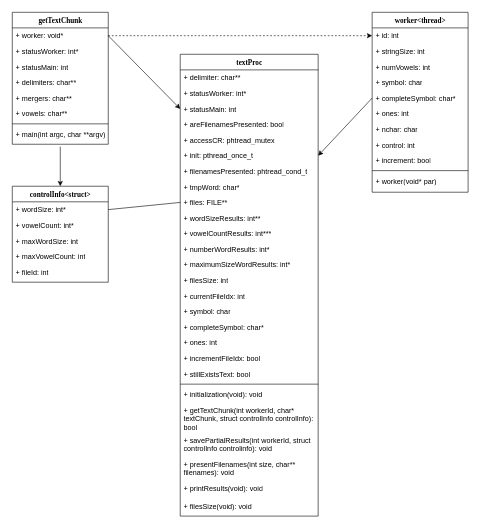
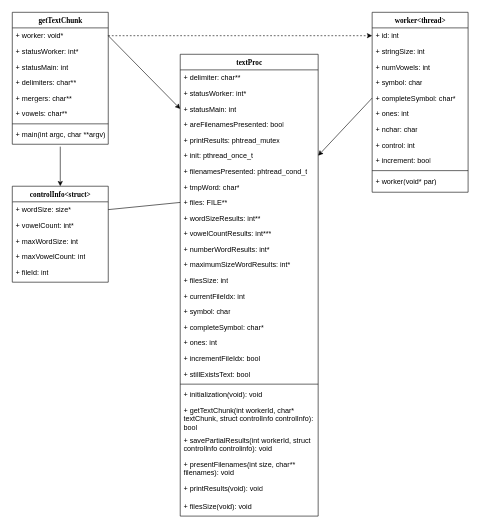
  <mxCell id="0" />
  <mxCell id="1" parent="0" />
  <mxCell id="2" value="getTextChunk" style="swimlane;html=1;fontStyle=1;align=center;verticalAlign=top;childLayout=stackLayout;horizontal=1;startSize=26;horizontalStack=0;resizeParent=1;resizeLast=0;collapsible=1;marginBottom=0;swimlaneFillColor=#ffffff;rounded=0;shadow=0;comic=0;labelBackgroundColor=none;strokeWidth=1;fillColor=none;fontFamily=Verdana;fontSize=12" vertex="1" parent="1"><mxGeometry y="20" width="160" height="220" as="geometry" x="20"><mxRectangle x="520" y="-840" width="90" height="26" as="alternateBounds" /></mxGeometry></mxCell>
  <mxCell id="3" value="+ worker: void*" style="text;html=1;strokeColor=none;fillColor=none;align=left;verticalAlign=top;spacingLeft=4;spacingRight=4;whiteSpace=wrap;overflow=hidden;rotatable=0;points=[[0,0.5],[1,0.5]];portConstraint=eastwest;" vertex="1" parent="2"><mxGeometry y="26" width="160" height="26" as="geometry" /></mxCell>
  <mxCell id="4" value="+ statusWorker: int*" style="text;html=1;strokeColor=none;fillColor=none;align=left;verticalAlign=top;spacingLeft=4;spacingRight=4;whiteSpace=wrap;overflow=hidden;rotatable=0;points=[[0,0.5],[1,0.5]];portConstraint=eastwest;" vertex="1" parent="2"><mxGeometry y="52" width="160" height="26" as="geometry" /></mxCell>
  <mxCell id="5" value="+ statusMain: int" style="text;html=1;strokeColor=none;fillColor=none;align=left;verticalAlign=top;spacingLeft=4;spacingRight=4;whiteSpace=wrap;overflow=hidden;rotatable=0;points=[[0,0.5],[1,0.5]];portConstraint=eastwest;" vertex="1" parent="2"><mxGeometry y="78" width="160" height="26" as="geometry" /></mxCell>
  <mxCell id="6" value="+ delimiters: char**" style="text;html=1;strokeColor=none;fillColor=none;align=left;verticalAlign=top;spacingLeft=4;spacingRight=4;whiteSpace=wrap;overflow=hidden;rotatable=0;points=[[0,0.5],[1,0.5]];portConstraint=eastwest;" vertex="1" parent="2"><mxGeometry y="104" width="160" height="26" as="geometry" /></mxCell>
  <mxCell id="7" value="+ mergers: char**&lt;br&gt;" style="text;html=1;strokeColor=none;fillColor=none;align=left;verticalAlign=top;spacingLeft=4;spacingRight=4;whiteSpace=wrap;overflow=hidden;rotatable=0;points=[[0,0.5],[1,0.5]];portConstraint=eastwest;" vertex="1" parent="2"><mxGeometry y="130" width="160" height="26" as="geometry" /></mxCell>
  <mxCell id="8" value="+ vowels: char**" style="text;html=1;strokeColor=none;fillColor=none;align=left;verticalAlign=top;spacingLeft=4;spacingRight=4;whiteSpace=wrap;overflow=hidden;rotatable=0;points=[[0,0.5],[1,0.5]];portConstraint=eastwest;" vertex="1" parent="2"><mxGeometry y="156" width="160" height="26" as="geometry" /></mxCell>
  <mxCell id="9" value="" style="line;html=1;strokeWidth=1;fillColor=none;align=left;verticalAlign=middle;spacingTop=-1;spacingLeft=3;spacingRight=3;rotatable=0;labelPosition=right;points=[];portConstraint=eastwest;" vertex="1" parent="2"><mxGeometry y="182" width="160" height="8" as="geometry" /></mxCell>
  <mxCell id="10" value="+ main(int argc, char **argv)" style="text;html=1;strokeColor=none;fillColor=none;align=left;verticalAlign=top;spacingLeft=4;spacingRight=4;whiteSpace=wrap;overflow=hidden;rotatable=0;points=[[0,0.5],[1,0.5]];portConstraint=eastwest;" vertex="1" parent="2"><mxGeometry y="190" width="160" height="30" as="geometry" /></mxCell>
  <mxCell id="11" value="controlInfo&amp;lt;struct&amp;gt;" style="swimlane;html=1;fontStyle=1;align=center;verticalAlign=top;childLayout=stackLayout;horizontal=1;startSize=26;horizontalStack=0;resizeParent=1;resizeLast=0;collapsible=1;marginBottom=0;swimlaneFillColor=#ffffff;rounded=0;shadow=0;comic=0;labelBackgroundColor=none;strokeWidth=1;fillColor=none;fontFamily=Verdana;fontSize=12" vertex="1" parent="1"><mxGeometry y="310" width="160" height="160" as="geometry" x="20" /></mxCell>
- <mxCell id="12" value="+ wordSize: int*" style="text;html=1;strokeColor=none;fillColor=none;align=left;verticalAlign=top;spacingLeft=4;spacingRight=4;whiteSpace=wrap;overflow=hidden;rotatable=0;points=[[0,0.5],[1,0.5]];portConstraint=eastwest;" vertex="1" parent="11"><mxGeometry y="26" width="160" height="26" as="geometry" /></mxCell>
+ <mxCell id="12" value="+ wordSize: size*" style="text;html=1;strokeColor=none;fillColor=none;align=left;verticalAlign=top;spacingLeft=4;spacingRight=4;whiteSpace=wrap;overflow=hidden;rotatable=0;points=[[0,0.5],[1,0.5]];portConstraint=eastwest;" vertex="1" parent="11"><mxGeometry y="26" width="160" height="26" as="geometry" /></mxCell>
  <mxCell id="13" value="+ vowelCount: int*" style="text;html=1;strokeColor=none;fillColor=none;align=left;verticalAlign=top;spacingLeft=4;spacingRight=4;whiteSpace=wrap;overflow=hidden;rotatable=0;points=[[0,0.5],[1,0.5]];portConstraint=eastwest;" vertex="1" parent="11"><mxGeometry y="52" width="160" height="26" as="geometry" /></mxCell>
  <mxCell id="14" value="+ maxWordSize: int" style="text;html=1;strokeColor=none;fillColor=none;align=left;verticalAlign=top;spacingLeft=4;spacingRight=4;whiteSpace=wrap;overflow=hidden;rotatable=0;points=[[0,0.5],[1,0.5]];portConstraint=eastwest;" vertex="1" parent="11"><mxGeometry y="78" width="160" height="26" as="geometry" /></mxCell>
  <mxCell id="15" value="+ maxVowelCount: int" style="text;html=1;strokeColor=none;fillColor=none;align=left;verticalAlign=top;spacingLeft=4;spacingRight=4;whiteSpace=wrap;overflow=hidden;rotatable=0;points=[[0,0.5],[1,0.5]];portConstraint=eastwest;" vertex="1" parent="11"><mxGeometry y="104" width="160" height="26" as="geometry" /></mxCell>
  <mxCell id="16" value="+ fileId: int" style="text;html=1;strokeColor=none;fillColor=none;align=left;verticalAlign=top;spacingLeft=4;spacingRight=4;whiteSpace=wrap;overflow=hidden;rotatable=0;points=[[0,0.5],[1,0.5]];portConstraint=eastwest;" vertex="1" parent="11"><mxGeometry y="130" width="160" height="26" as="geometry" /></mxCell>
  <mxCell id="17" value="worker&amp;lt;thread&amp;gt;" style="swimlane;html=1;fontStyle=1;align=center;verticalAlign=top;childLayout=stackLayout;horizontal=1;startSize=26;horizontalStack=0;resizeParent=1;resizeLast=0;collapsible=1;marginBottom=0;swimlaneFillColor=#ffffff;rounded=0;shadow=0;comic=0;labelBackgroundColor=none;strokeWidth=1;fillColor=none;fontFamily=Verdana;fontSize=12" vertex="1" parent="1"><mxGeometry x="620" y="20" width="160" height="300" as="geometry" /></mxCell>
  <mxCell id="18" value="+ id: int" style="text;html=1;strokeColor=none;fillColor=none;align=left;verticalAlign=top;spacingLeft=4;spacingRight=4;whiteSpace=wrap;overflow=hidden;rotatable=0;points=[[0,0.5],[1,0.5]];portConstraint=eastwest;" vertex="1" parent="17"><mxGeometry y="26" width="160" height="26" as="geometry" /></mxCell>
  <mxCell id="19" value="+ stringSize: int" style="text;html=1;strokeColor=none;fillColor=none;align=left;verticalAlign=top;spacingLeft=4;spacingRight=4;whiteSpace=wrap;overflow=hidden;rotatable=0;points=[[0,0.5],[1,0.5]];portConstraint=eastwest;" vertex="1" parent="17"><mxGeometry y="52" width="160" height="26" as="geometry" /></mxCell>
  <mxCell id="20" value="+ numVowels: int" style="text;html=1;strokeColor=none;fillColor=none;align=left;verticalAlign=top;spacingLeft=4;spacingRight=4;whiteSpace=wrap;overflow=hidden;rotatable=0;points=[[0,0.5],[1,0.5]];portConstraint=eastwest;" vertex="1" parent="17"><mxGeometry y="78" width="160" height="26" as="geometry" /></mxCell>
  <mxCell id="21" value="+ symbol: char" style="text;html=1;strokeColor=none;fillColor=none;align=left;verticalAlign=top;spacingLeft=4;spacingRight=4;whiteSpace=wrap;overflow=hidden;rotatable=0;points=[[0,0.5],[1,0.5]];portConstraint=eastwest;" vertex="1" parent="17"><mxGeometry y="104" width="160" height="26" as="geometry" /></mxCell>
  <mxCell id="22" value="+ completeSymbol: char*" style="text;html=1;strokeColor=none;fillColor=none;align=left;verticalAlign=top;spacingLeft=4;spacingRight=4;whiteSpace=wrap;overflow=hidden;rotatable=0;points=[[0,0.5],[1,0.5]];portConstraint=eastwest;" vertex="1" parent="17"><mxGeometry y="130" width="160" height="26" as="geometry" /></mxCell>
  <mxCell id="23" value="+ ones: int" style="text;html=1;strokeColor=none;fillColor=none;align=left;verticalAlign=top;spacingLeft=4;spacingRight=4;whiteSpace=wrap;overflow=hidden;rotatable=0;points=[[0,0.5],[1,0.5]];portConstraint=eastwest;" vertex="1" parent="17"><mxGeometry y="156" width="160" height="26" as="geometry" /></mxCell>
  <mxCell id="24" value="+ nchar: char" style="text;html=1;strokeColor=none;fillColor=none;align=left;verticalAlign=top;spacingLeft=4;spacingRight=4;whiteSpace=wrap;overflow=hidden;rotatable=0;points=[[0,0.5],[1,0.5]];portConstraint=eastwest;" vertex="1" parent="17"><mxGeometry y="182" width="160" height="26" as="geometry" /></mxCell>
  <mxCell id="25" value="+ control: int" style="text;html=1;strokeColor=none;fillColor=none;align=left;verticalAlign=top;spacingLeft=4;spacingRight=4;whiteSpace=wrap;overflow=hidden;rotatable=0;points=[[0,0.5],[1,0.5]];portConstraint=eastwest;" vertex="1" parent="17"><mxGeometry y="208" width="160" height="26" as="geometry" /></mxCell>
  <mxCell id="26" value="+ increment: bool" style="text;html=1;strokeColor=none;fillColor=none;align=left;verticalAlign=top;spacingLeft=4;spacingRight=4;whiteSpace=wrap;overflow=hidden;rotatable=0;points=[[0,0.5],[1,0.5]];portConstraint=eastwest;" vertex="1" parent="17"><mxGeometry y="234" width="160" height="26" as="geometry" /></mxCell>
  <mxCell id="27" value="" style="line;html=1;strokeWidth=1;fillColor=none;align=left;verticalAlign=middle;spacingTop=-1;spacingLeft=3;spacingRight=3;rotatable=0;labelPosition=right;points=[];portConstraint=eastwest;" vertex="1" parent="17"><mxGeometry y="260" width="160" height="8" as="geometry" /></mxCell>
  <mxCell id="28" value="+ worker(void* par)" style="text;html=1;strokeColor=none;fillColor=none;align=left;verticalAlign=top;spacingLeft=4;spacingRight=4;whiteSpace=wrap;overflow=hidden;rotatable=0;points=[[0,0.5],[1,0.5]];portConstraint=eastwest;" vertex="1" parent="17"><mxGeometry y="268" width="160" height="26" as="geometry" /></mxCell>
  <mxCell id="29" value="textProc" style="swimlane;html=1;fontStyle=1;align=center;verticalAlign=top;childLayout=stackLayout;horizontal=1;startSize=26;horizontalStack=0;resizeParent=1;resizeLast=0;collapsible=1;marginBottom=0;swimlaneFillColor=#ffffff;rounded=0;shadow=0;comic=0;labelBackgroundColor=none;strokeWidth=1;fillColor=none;fontFamily=Verdana;fontSize=12" vertex="1" parent="1"><mxGeometry x="300" y="90" width="230" height="770" as="geometry" /></mxCell>
  <mxCell id="30" value="+ delimiter: char**" style="text;html=1;strokeColor=none;fillColor=none;align=left;verticalAlign=top;spacingLeft=4;spacingRight=4;whiteSpace=wrap;overflow=hidden;rotatable=0;points=[[0,0.5],[1,0.5]];portConstraint=eastwest;" vertex="1" parent="29"><mxGeometry y="26" width="230" height="26" as="geometry" /></mxCell>
  <mxCell id="31" value="+ statusWorker: int*" style="text;html=1;strokeColor=none;fillColor=none;align=left;verticalAlign=top;spacingLeft=4;spacingRight=4;whiteSpace=wrap;overflow=hidden;rotatable=0;points=[[0,0.5],[1,0.5]];portConstraint=eastwest;" vertex="1" parent="29"><mxGeometry y="52" width="230" height="26" as="geometry" /></mxCell>
  <mxCell id="32" value="+ statusMain: int" style="text;html=1;strokeColor=none;fillColor=none;align=left;verticalAlign=top;spacingLeft=4;spacingRight=4;whiteSpace=wrap;overflow=hidden;rotatable=0;points=[[0,0.5],[1,0.5]];portConstraint=eastwest;" vertex="1" parent="29"><mxGeometry y="78" width="230" height="26" as="geometry" /></mxCell>
  <mxCell id="33" value="+ areFilenamesPresented: bool" style="text;html=1;strokeColor=none;fillColor=none;align=left;verticalAlign=top;spacingLeft=4;spacingRight=4;whiteSpace=wrap;overflow=hidden;rotatable=0;points=[[0,0.5],[1,0.5]];portConstraint=eastwest;" vertex="1" parent="29"><mxGeometry y="104" width="230" height="26" as="geometry" /></mxCell>
- <mxCell id="34" value="+ accessCR: phtread_mutex" style="text;html=1;strokeColor=none;fillColor=none;align=left;verticalAlign=top;spacingLeft=4;spacingRight=4;whiteSpace=wrap;overflow=hidden;rotatable=0;points=[[0,0.5],[1,0.5]];portConstraint=eastwest;" vertex="1" parent="29"><mxGeometry y="130" width="230" height="26" as="geometry" /></mxCell>
+ <mxCell id="34" value="+ printResults: phtread_mutex" style="text;html=1;strokeColor=none;fillColor=none;align=left;verticalAlign=top;spacingLeft=4;spacingRight=4;whiteSpace=wrap;overflow=hidden;rotatable=0;points=[[0,0.5],[1,0.5]];portConstraint=eastwest;" vertex="1" parent="29"><mxGeometry y="130" width="230" height="26" as="geometry" /></mxCell>
  <mxCell id="35" value="+ init: pthread_once_t" style="text;html=1;strokeColor=none;fillColor=none;align=left;verticalAlign=top;spacingLeft=4;spacingRight=4;whiteSpace=wrap;overflow=hidden;rotatable=0;points=[[0,0.5],[1,0.5]];portConstraint=eastwest;" vertex="1" parent="29"><mxGeometry y="156" width="230" height="26" as="geometry" /></mxCell>
  <mxCell id="36" value="+ filenamesPresented: phtread_cond_t" style="text;html=1;strokeColor=none;fillColor=none;align=left;verticalAlign=top;spacingLeft=4;spacingRight=4;whiteSpace=wrap;overflow=hidden;rotatable=0;points=[[0,0.5],[1,0.5]];portConstraint=eastwest;" vertex="1" parent="29"><mxGeometry y="182" width="230" height="26" as="geometry" /></mxCell>
  <mxCell id="37" value="+ tmpWord: char*" style="text;html=1;strokeColor=none;fillColor=none;align=left;verticalAlign=top;spacingLeft=4;spacingRight=4;whiteSpace=wrap;overflow=hidden;rotatable=0;points=[[0,0.5],[1,0.5]];portConstraint=eastwest;" vertex="1" parent="29"><mxGeometry y="208" width="230" height="26" as="geometry" /></mxCell>
  <mxCell id="38" value="+ files: FILE**" style="text;html=1;strokeColor=none;fillColor=none;align=left;verticalAlign=top;spacingLeft=4;spacingRight=4;whiteSpace=wrap;overflow=hidden;rotatable=0;points=[[0,0.5],[1,0.5]];portConstraint=eastwest;" vertex="1" parent="29"><mxGeometry y="234" width="230" height="26" as="geometry" /></mxCell>
  <mxCell id="39" value="+ wordSizeResults: int**" style="text;html=1;strokeColor=none;fillColor=none;align=left;verticalAlign=top;spacingLeft=4;spacingRight=4;whiteSpace=wrap;overflow=hidden;rotatable=0;points=[[0,0.5],[1,0.5]];portConstraint=eastwest;" vertex="1" parent="29"><mxGeometry y="260" width="230" height="26" as="geometry" /></mxCell>
  <mxCell id="40" value="+ vowelCountResults: int***" style="text;html=1;strokeColor=none;fillColor=none;align=left;verticalAlign=top;spacingLeft=4;spacingRight=4;whiteSpace=wrap;overflow=hidden;rotatable=0;points=[[0,0.5],[1,0.5]];portConstraint=eastwest;" vertex="1" parent="29"><mxGeometry y="286" width="230" height="26" as="geometry" /></mxCell>
  <mxCell id="41" value="+ numberWordResults: int*" style="text;html=1;strokeColor=none;fillColor=none;align=left;verticalAlign=top;spacingLeft=4;spacingRight=4;whiteSpace=wrap;overflow=hidden;rotatable=0;points=[[0,0.5],[1,0.5]];portConstraint=eastwest;" vertex="1" parent="29"><mxGeometry y="312" width="230" height="26" as="geometry" /></mxCell>
  <mxCell id="42" value="+ maximumSizeWordResults: int*" style="text;html=1;strokeColor=none;fillColor=none;align=left;verticalAlign=top;spacingLeft=4;spacingRight=4;whiteSpace=wrap;overflow=hidden;rotatable=0;points=[[0,0.5],[1,0.5]];portConstraint=eastwest;" vertex="1" parent="29"><mxGeometry y="338" width="230" height="26" as="geometry" /></mxCell>
  <mxCell id="43" value="+ filesSize: int" style="text;html=1;strokeColor=none;fillColor=none;align=left;verticalAlign=top;spacingLeft=4;spacingRight=4;whiteSpace=wrap;overflow=hidden;rotatable=0;points=[[0,0.5],[1,0.5]];portConstraint=eastwest;" vertex="1" parent="29"><mxGeometry y="364" width="230" height="26" as="geometry" /></mxCell>
  <mxCell id="44" value="+ currentFileIdx: int" style="text;html=1;strokeColor=none;fillColor=none;align=left;verticalAlign=top;spacingLeft=4;spacingRight=4;whiteSpace=wrap;overflow=hidden;rotatable=0;points=[[0,0.5],[1,0.5]];portConstraint=eastwest;" vertex="1" parent="29"><mxGeometry y="390" width="230" height="26" as="geometry" /></mxCell>
  <mxCell id="45" value="+ symbol: char" style="text;html=1;strokeColor=none;fillColor=none;align=left;verticalAlign=top;spacingLeft=4;spacingRight=4;whiteSpace=wrap;overflow=hidden;rotatable=0;points=[[0,0.5],[1,0.5]];portConstraint=eastwest;" vertex="1" parent="29"><mxGeometry y="416" width="230" height="26" as="geometry" /></mxCell>
  <mxCell id="46" value="+ completeSymbol: char*" style="text;html=1;strokeColor=none;fillColor=none;align=left;verticalAlign=top;spacingLeft=4;spacingRight=4;whiteSpace=wrap;overflow=hidden;rotatable=0;points=[[0,0.5],[1,0.5]];portConstraint=eastwest;" vertex="1" parent="29"><mxGeometry y="442" width="230" height="26" as="geometry" /></mxCell>
  <mxCell id="47" value="+ ones: int" style="text;html=1;strokeColor=none;fillColor=none;align=left;verticalAlign=top;spacingLeft=4;spacingRight=4;whiteSpace=wrap;overflow=hidden;rotatable=0;points=[[0,0.5],[1,0.5]];portConstraint=eastwest;" vertex="1" parent="29"><mxGeometry y="468" width="230" height="26" as="geometry" /></mxCell>
  <mxCell id="48" value="+ incrementFileIdx: bool" style="text;html=1;strokeColor=none;fillColor=none;align=left;verticalAlign=top;spacingLeft=4;spacingRight=4;whiteSpace=wrap;overflow=hidden;rotatable=0;points=[[0,0.5],[1,0.5]];portConstraint=eastwest;" vertex="1" parent="29"><mxGeometry y="494" width="230" height="26" as="geometry" /></mxCell>
  <mxCell id="49" value="+ stillExistsText: bool" style="text;html=1;strokeColor=none;fillColor=none;align=left;verticalAlign=top;spacingLeft=4;spacingRight=4;whiteSpace=wrap;overflow=hidden;rotatable=0;points=[[0,0.5],[1,0.5]];portConstraint=eastwest;" vertex="1" parent="29"><mxGeometry y="520" width="230" height="26" as="geometry" /></mxCell>
  <mxCell id="50" value="" style="line;html=1;strokeWidth=1;fillColor=none;align=left;verticalAlign=middle;spacingTop=-1;spacingLeft=3;spacingRight=3;rotatable=0;labelPosition=right;points=[];portConstraint=eastwest;" vertex="1" parent="29"><mxGeometry y="546" width="230" height="8" as="geometry" /></mxCell>
  <mxCell id="51" value="+ initialization(void): void" style="text;html=1;strokeColor=none;fillColor=none;align=left;verticalAlign=top;spacingLeft=4;spacingRight=4;whiteSpace=wrap;overflow=hidden;rotatable=0;points=[[0,0.5],[1,0.5]];portConstraint=eastwest;" vertex="1" parent="29"><mxGeometry y="554" width="230" height="26" as="geometry" /></mxCell>
  <mxCell id="52" value="+ getTextChunk(int workerId, char* textChunk, struct controlInfo controlInfo): bool" style="text;html=1;strokeColor=none;fillColor=none;align=left;verticalAlign=top;spacingLeft=4;spacingRight=4;whiteSpace=wrap;overflow=hidden;rotatable=0;points=[[0,0.5],[1,0.5]];portConstraint=eastwest;" vertex="1" parent="29"><mxGeometry y="580" width="230" height="50" as="geometry" /></mxCell>
  <mxCell id="53" value="+ savePartialResults(int workerId, struct controlInfo controlinfo): void" style="text;html=1;strokeColor=none;fillColor=none;align=left;verticalAlign=top;spacingLeft=4;spacingRight=4;whiteSpace=wrap;overflow=hidden;rotatable=0;points=[[0,0.5],[1,0.5]];portConstraint=eastwest;" vertex="1" parent="29"><mxGeometry y="630" width="230" height="40" as="geometry" /></mxCell>
  <mxCell id="54" value="+ presentFilenames(int size, char** filenames): void" style="text;html=1;strokeColor=none;fillColor=none;align=left;verticalAlign=top;spacingLeft=4;spacingRight=4;whiteSpace=wrap;overflow=hidden;rotatable=0;points=[[0,0.5],[1,0.5]];portConstraint=eastwest;" vertex="1" parent="29"><mxGeometry y="670" width="230" height="40" as="geometry" /></mxCell>
  <mxCell id="55" value="+ printResults(void): void" style="text;html=1;strokeColor=none;fillColor=none;align=left;verticalAlign=top;spacingLeft=4;spacingRight=4;whiteSpace=wrap;overflow=hidden;rotatable=0;points=[[0,0.5],[1,0.5]];portConstraint=eastwest;" vertex="1" parent="29"><mxGeometry y="710" width="230" height="30" as="geometry" /></mxCell>
  <mxCell id="56" value="+ filesSize(void): void" style="text;html=1;strokeColor=none;fillColor=none;align=left;verticalAlign=top;spacingLeft=4;spacingRight=4;whiteSpace=wrap;overflow=hidden;rotatable=0;points=[[0,0.5],[1,0.5]];portConstraint=eastwest;" vertex="1" parent="29"><mxGeometry y="740" width="230" height="30" as="geometry" /></mxCell>
  <mxCell id="57" style="rounded=0;orthogonalLoop=1;jettySize=auto;html=1;exitX=1;exitY=0.5;exitDx=0;exitDy=0;entryX=0;entryY=0.5;entryDx=0;entryDy=0;dashed=1;" edge="1" parent="1" source="3" target="18"><mxGeometry relative="1" as="geometry" /></mxCell>
  <mxCell id="58" style="edgeStyle=none;rounded=0;orthogonalLoop=1;jettySize=auto;html=1;exitX=1;exitY=0.5;exitDx=0;exitDy=0;entryX=0;entryY=0.5;entryDx=0;entryDy=0;" edge="1" parent="1" source="3" target="32"><mxGeometry relative="1" as="geometry" /></mxCell>
  <mxCell id="59" style="edgeStyle=none;rounded=0;orthogonalLoop=1;jettySize=auto;html=1;exitX=0;exitY=0.5;exitDx=0;exitDy=0;entryX=1;entryY=0.5;entryDx=0;entryDy=0;endArrow=none;" edge="1" parent="1" source="38" target="12"><mxGeometry relative="1" as="geometry" /></mxCell>
  <mxCell id="60" style="edgeStyle=none;rounded=0;orthogonalLoop=1;jettySize=auto;html=1;exitX=0.5;exitY=1.133;exitDx=0;exitDy=0;entryX=0.5;entryY=0;entryDx=0;entryDy=0;exitPerimeter=0;" edge="1" parent="1" source="10" target="11"><mxGeometry relative="1" as="geometry" /></mxCell>
  <mxCell id="61" style="edgeStyle=none;rounded=0;orthogonalLoop=1;jettySize=auto;html=1;exitX=0;exitY=0.5;exitDx=0;exitDy=0;entryX=1;entryY=0.5;entryDx=0;entryDy=0;" edge="1" parent="1" source="22" target="35"><mxGeometry relative="1" as="geometry" /></mxCell>
